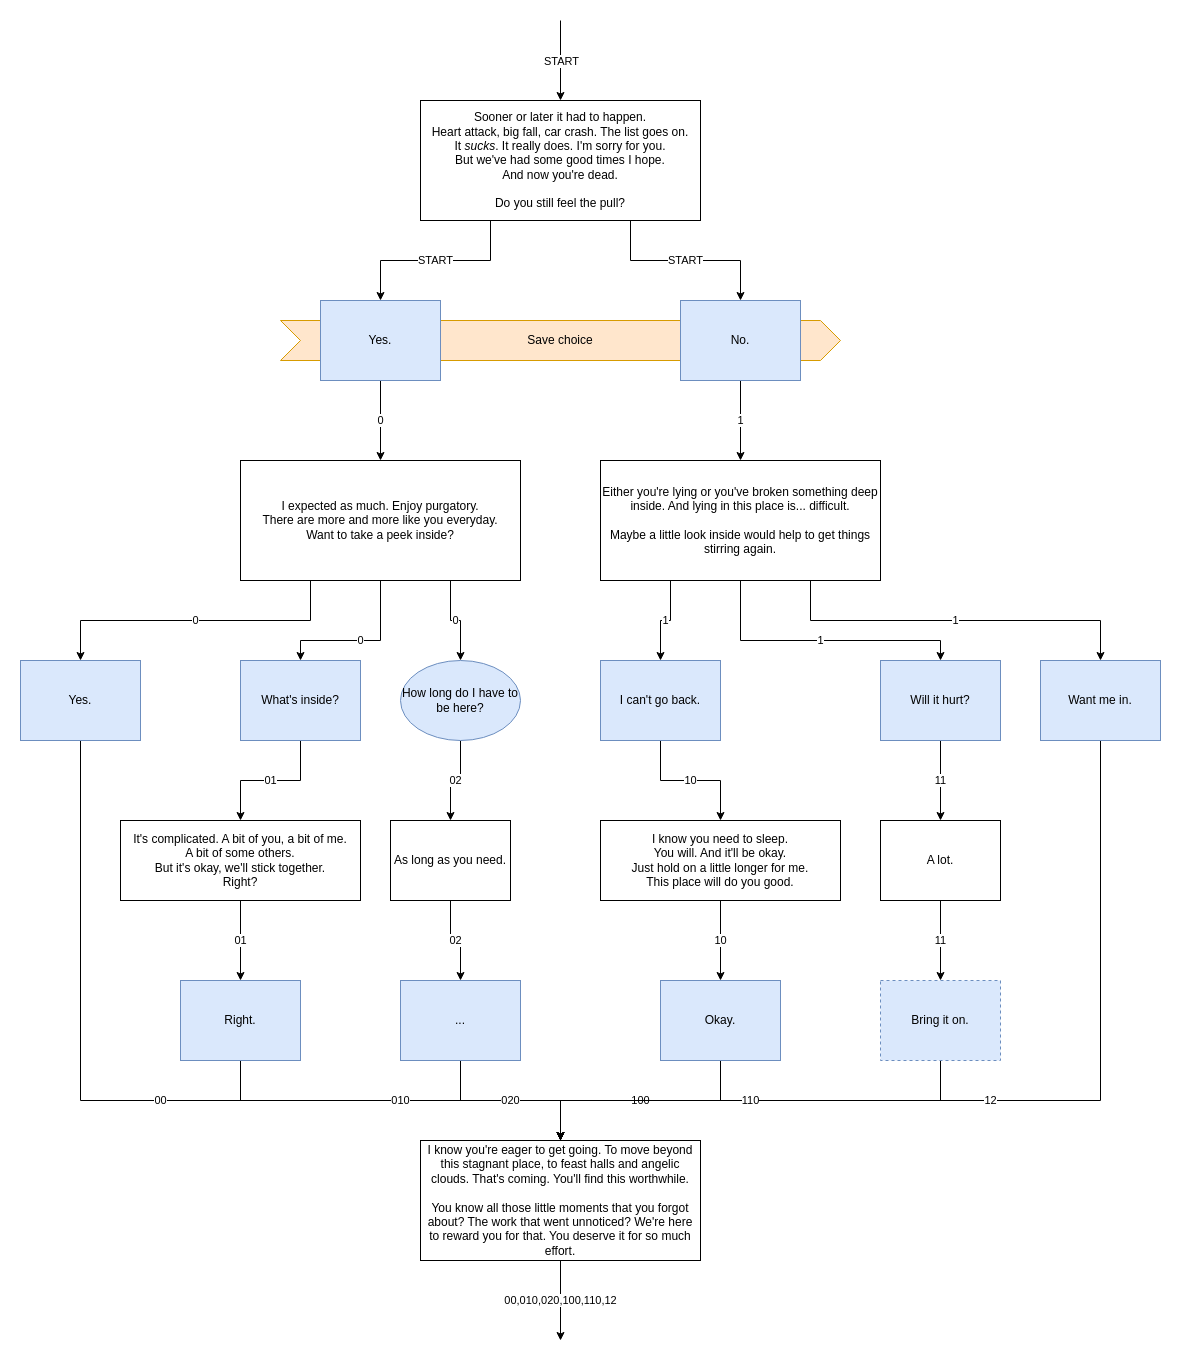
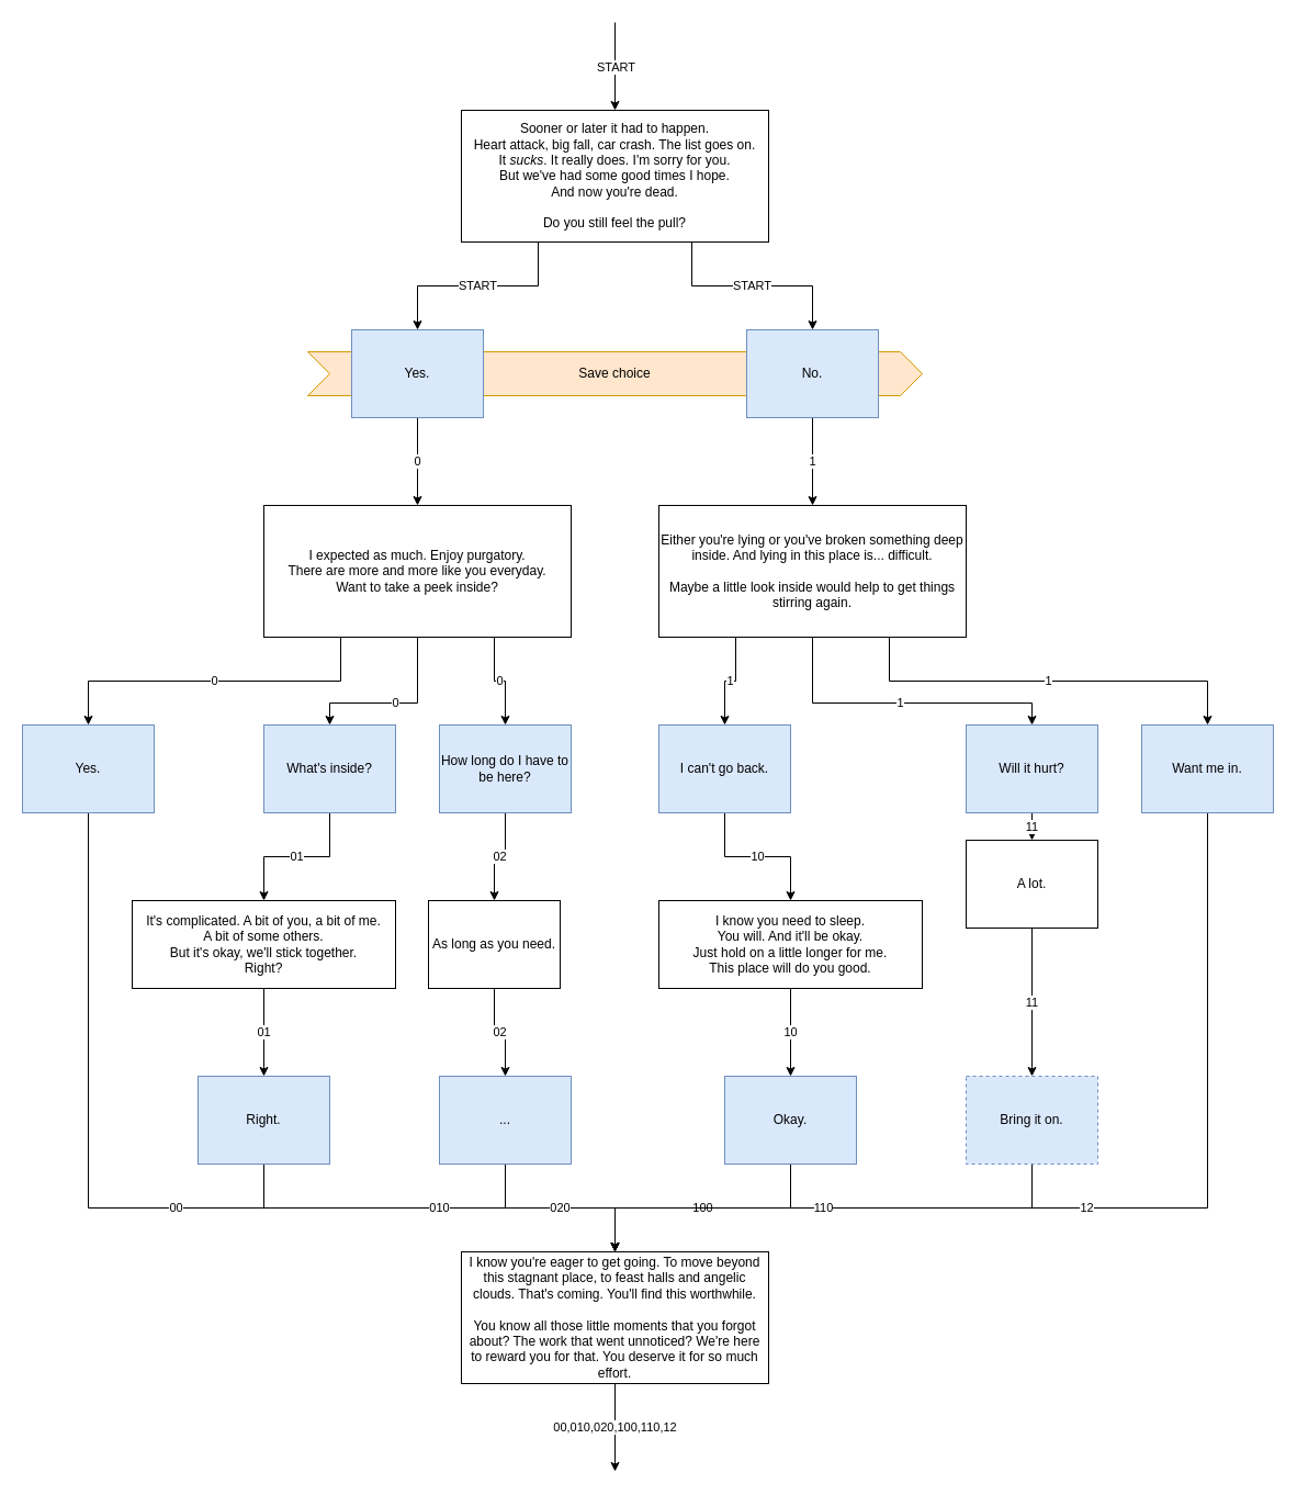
  <mxCell id="0" />
  <mxCell id="1" parent="0" />
  <mxCell id="2" value="Save choice" style="shape=step;perimeter=stepPerimeter;whiteSpace=wrap;html=1;fixedSize=1;fillColor=#ffe6cc;strokeColor=#d79b00;" parent="1" vertex="1"><mxGeometry x="280" y="320" width="560" height="40" as="geometry" /></mxCell>
  <mxCell id="3" value="START" style="edgeStyle=orthogonalEdgeStyle;rounded=0;orthogonalLoop=1;jettySize=auto;html=1;exitX=0.25;exitY=1;exitDx=0;exitDy=0;entryX=0.5;entryY=0;entryDx=0;entryDy=0;" parent="1" source="6" target="8" edge="1"><mxGeometry relative="1" as="geometry" /></mxCell>
  <mxCell id="4" value="START" style="edgeStyle=orthogonalEdgeStyle;rounded=0;orthogonalLoop=1;jettySize=auto;html=1;exitX=0.75;exitY=1;exitDx=0;exitDy=0;" parent="1" source="6" target="10" edge="1"><mxGeometry relative="1" as="geometry" /></mxCell>
  <mxCell id="5" value="START" style="edgeStyle=orthogonalEdgeStyle;rounded=0;orthogonalLoop=1;jettySize=auto;html=1;exitX=0.5;exitY=0;exitDx=0;exitDy=0;startArrow=classic;startFill=1;endArrow=none;endFill=0;" parent="1" source="6" edge="1"><mxGeometry relative="1" as="geometry"><mxPoint x="560" y="20" as="targetPoint" /></mxGeometry></mxCell>
  <mxCell id="6" value="Sooner or later it had to happen.&lt;br&gt;Heart attack, big fall, car crash. The list goes on.&lt;br&gt;It &lt;i&gt;sucks&lt;/i&gt;. It really does. I'm sorry for you.&lt;br&gt;But we've had some good times I hope.&lt;br&gt;And now you're dead.&lt;br&gt;&lt;br&gt;Do you still feel the pull?" style="rounded=0;whiteSpace=wrap;html=1;" parent="1" vertex="1"><mxGeometry x="420" y="100" width="280" height="120" as="geometry" /></mxCell>
  <mxCell id="7" value="0" style="edgeStyle=orthogonalEdgeStyle;rounded=0;orthogonalLoop=1;jettySize=auto;html=1;exitX=0.5;exitY=1;exitDx=0;exitDy=0;entryX=0.5;entryY=0;entryDx=0;entryDy=0;" parent="1" source="8" target="14" edge="1"><mxGeometry relative="1" as="geometry" /></mxCell>
  <mxCell id="8" value="Yes." style="rounded=0;whiteSpace=wrap;html=1;fillColor=#dae8fc;strokeColor=#6c8ebf;" parent="1" vertex="1"><mxGeometry x="320" y="300" width="120" height="80" as="geometry" /></mxCell>
  <mxCell id="9" value="1" style="edgeStyle=orthogonalEdgeStyle;rounded=0;orthogonalLoop=1;jettySize=auto;html=1;exitX=0.5;exitY=1;exitDx=0;exitDy=0;entryX=0.5;entryY=0;entryDx=0;entryDy=0;" parent="1" source="10" target="18" edge="1"><mxGeometry relative="1" as="geometry" /></mxCell>
  <mxCell id="10" value="No." style="rounded=0;whiteSpace=wrap;html=1;fillColor=#dae8fc;strokeColor=#6c8ebf;" parent="1" vertex="1"><mxGeometry x="680" y="300" width="120" height="80" as="geometry" /></mxCell>
  <mxCell id="11" value="0" style="edgeStyle=orthogonalEdgeStyle;rounded=0;orthogonalLoop=1;jettySize=auto;html=1;exitX=0.5;exitY=1;exitDx=0;exitDy=0;entryX=0.5;entryY=0;entryDx=0;entryDy=0;" parent="1" source="14" target="22" edge="1"><mxGeometry relative="1" as="geometry"><Array as="points"><mxPoint x="380" y="640" /><mxPoint x="300" y="640" /></Array></mxGeometry></mxCell>
  <mxCell id="12" value="0" style="edgeStyle=orthogonalEdgeStyle;rounded=0;orthogonalLoop=1;jettySize=auto;html=1;exitX=0.75;exitY=1;exitDx=0;exitDy=0;entryX=0.5;entryY=0;entryDx=0;entryDy=0;" parent="1" source="14" target="20" edge="1"><mxGeometry relative="1" as="geometry" /></mxCell>
  <mxCell id="13" value="0" style="edgeStyle=orthogonalEdgeStyle;rounded=0;orthogonalLoop=1;jettySize=auto;html=1;exitX=0.25;exitY=1;exitDx=0;exitDy=0;entryX=0.5;entryY=0;entryDx=0;entryDy=0;" parent="1" source="14" target="24" edge="1"><mxGeometry relative="1" as="geometry" /></mxCell>
  <mxCell id="14" value="I expected as much. Enjoy purgatory.&lt;br&gt;There are more and more like you everyday.&lt;br&gt;Want to take a peek inside?" style="rounded=0;whiteSpace=wrap;html=1;" parent="1" vertex="1"><mxGeometry x="240" y="460" width="280" height="120" as="geometry" /></mxCell>
  <mxCell id="15" value="1" style="edgeStyle=orthogonalEdgeStyle;rounded=0;orthogonalLoop=1;jettySize=auto;html=1;exitX=0.5;exitY=1;exitDx=0;exitDy=0;entryX=0.5;entryY=0;entryDx=0;entryDy=0;" parent="1" source="18" target="28" edge="1"><mxGeometry relative="1" as="geometry"><Array as="points"><mxPoint x="740" y="640" /><mxPoint x="940" y="640" /></Array></mxGeometry></mxCell>
  <mxCell id="16" value="1" style="edgeStyle=orthogonalEdgeStyle;rounded=0;orthogonalLoop=1;jettySize=auto;html=1;exitX=0.25;exitY=1;exitDx=0;exitDy=0;entryX=0.5;entryY=0;entryDx=0;entryDy=0;" parent="1" source="18" target="26" edge="1"><mxGeometry relative="1" as="geometry" /></mxCell>
  <mxCell id="17" value="1" style="edgeStyle=orthogonalEdgeStyle;rounded=0;orthogonalLoop=1;jettySize=auto;html=1;exitX=0.75;exitY=1;exitDx=0;exitDy=0;entryX=0.5;entryY=0;entryDx=0;entryDy=0;" parent="1" source="18" target="30" edge="1"><mxGeometry relative="1" as="geometry" /></mxCell>
  <mxCell id="18" value="Either you're lying or you've broken something deep inside. And lying in this place is... difficult.&lt;br&gt;&lt;br&gt;Maybe a little look inside would help to get things stirring again." style="rounded=0;whiteSpace=wrap;html=1;" parent="1" vertex="1"><mxGeometry x="600" y="460" width="280" height="120" as="geometry" /></mxCell>
  <mxCell id="19" value="02" style="edgeStyle=orthogonalEdgeStyle;rounded=0;orthogonalLoop=1;jettySize=auto;html=1;exitX=0.5;exitY=1;exitDx=0;exitDy=0;entryX=0.5;entryY=0;entryDx=0;entryDy=0;" parent="1" source="20" target="36" edge="1"><mxGeometry relative="1" as="geometry" /></mxCell>
- <mxCell id="20" value="How long do I have to be here?" style="ellipse;whiteSpace=wrap;html=1;fillColor=#dae8fc;strokeColor=#6c8ebf;" parent="1" vertex="1"><mxGeometry x="400" y="660" width="120" height="80" as="geometry" /></mxCell>
+ <mxCell id="20" value="How long do I have to be here?" style="rounded=0;whiteSpace=wrap;html=1;fillColor=#dae8fc;strokeColor=#6c8ebf;" parent="1" vertex="1"><mxGeometry x="400" y="660" width="120" height="80" as="geometry" /></mxCell>
  <mxCell id="21" value="01" style="edgeStyle=orthogonalEdgeStyle;rounded=0;orthogonalLoop=1;jettySize=auto;html=1;exitX=0.5;exitY=1;exitDx=0;exitDy=0;entryX=0.5;entryY=0;entryDx=0;entryDy=0;" parent="1" source="22" target="32" edge="1"><mxGeometry relative="1" as="geometry" /></mxCell>
  <mxCell id="22" value="What's inside?" style="rounded=0;whiteSpace=wrap;html=1;fillColor=#dae8fc;strokeColor=#6c8ebf;" parent="1" vertex="1"><mxGeometry x="240" y="660" width="120" height="80" as="geometry" /></mxCell>
  <mxCell id="23" value="00" style="edgeStyle=orthogonalEdgeStyle;rounded=0;orthogonalLoop=1;jettySize=auto;html=1;exitX=0.5;exitY=1;exitDx=0;exitDy=0;entryX=0.5;entryY=0;entryDx=0;entryDy=0;" parent="1" source="24" target="48" edge="1"><mxGeometry relative="1" as="geometry"><Array as="points"><mxPoint x="80" y="1100" /><mxPoint x="560" y="1100" /></Array></mxGeometry></mxCell>
  <mxCell id="24" value="Yes." style="rounded=0;whiteSpace=wrap;html=1;fillColor=#dae8fc;strokeColor=#6c8ebf;" parent="1" vertex="1"><mxGeometry x="20" y="660" width="120" height="80" as="geometry" /></mxCell>
  <mxCell id="25" value="10" style="edgeStyle=orthogonalEdgeStyle;rounded=0;orthogonalLoop=1;jettySize=auto;html=1;exitX=0.5;exitY=1;exitDx=0;exitDy=0;entryX=0.5;entryY=0;entryDx=0;entryDy=0;" parent="1" source="26" target="40" edge="1"><mxGeometry relative="1" as="geometry" /></mxCell>
  <mxCell id="26" value="I can't go back." style="rounded=0;whiteSpace=wrap;html=1;fillColor=#dae8fc;strokeColor=#6c8ebf;" parent="1" vertex="1"><mxGeometry x="600" y="660" width="120" height="80" as="geometry" /></mxCell>
  <mxCell id="27" value="11" style="edgeStyle=orthogonalEdgeStyle;rounded=0;orthogonalLoop=1;jettySize=auto;html=1;exitX=0.5;exitY=1;exitDx=0;exitDy=0;entryX=0.5;entryY=0;entryDx=0;entryDy=0;" parent="1" source="28" target="44" edge="1"><mxGeometry relative="1" as="geometry" /></mxCell>
  <mxCell id="28" value="Will it hurt?" style="rounded=0;whiteSpace=wrap;html=1;fillColor=#dae8fc;strokeColor=#6c8ebf;" parent="1" vertex="1"><mxGeometry x="880" y="660" width="120" height="80" as="geometry" /></mxCell>
  <mxCell id="29" value="12" style="edgeStyle=orthogonalEdgeStyle;rounded=0;orthogonalLoop=1;jettySize=auto;html=1;exitX=0.5;exitY=1;exitDx=0;exitDy=0;entryX=0.5;entryY=0;entryDx=0;entryDy=0;" parent="1" source="30" target="48" edge="1"><mxGeometry relative="1" as="geometry"><Array as="points"><mxPoint x="1100" y="1100" /><mxPoint x="560" y="1100" /></Array></mxGeometry></mxCell>
  <mxCell id="30" value="Want me in." style="rounded=0;whiteSpace=wrap;html=1;fillColor=#dae8fc;strokeColor=#6c8ebf;" parent="1" vertex="1"><mxGeometry x="1040" y="660" width="120" height="80" as="geometry" /></mxCell>
  <mxCell id="31" value="01" style="edgeStyle=orthogonalEdgeStyle;rounded=0;orthogonalLoop=1;jettySize=auto;html=1;exitX=0.5;exitY=1;exitDx=0;exitDy=0;entryX=0.5;entryY=0;entryDx=0;entryDy=0;" parent="1" source="32" target="34" edge="1"><mxGeometry relative="1" as="geometry" /></mxCell>
  <mxCell id="32" value="It's complicated. A bit of you, a bit of me.&lt;br&gt;A bit of some others.&lt;br&gt;But it's okay, we'll stick together.&lt;br&gt;Right?" style="rounded=0;whiteSpace=wrap;html=1;" parent="1" vertex="1"><mxGeometry x="120" y="820" width="240" height="80" as="geometry" /></mxCell>
  <mxCell id="33" value="010" style="edgeStyle=orthogonalEdgeStyle;rounded=0;orthogonalLoop=1;jettySize=auto;html=1;exitX=0.5;exitY=1;exitDx=0;exitDy=0;entryX=0.5;entryY=0;entryDx=0;entryDy=0;" parent="1" source="34" target="48" edge="1"><mxGeometry relative="1" as="geometry" /></mxCell>
  <mxCell id="34" value="Right." style="rounded=0;whiteSpace=wrap;html=1;fillColor=#dae8fc;strokeColor=#6c8ebf;" parent="1" vertex="1"><mxGeometry x="180" y="980" width="120" height="80" as="geometry" /></mxCell>
  <mxCell id="35" value="02" style="edgeStyle=orthogonalEdgeStyle;rounded=0;orthogonalLoop=1;jettySize=auto;html=1;exitX=0.5;exitY=1;exitDx=0;exitDy=0;entryX=0.5;entryY=0;entryDx=0;entryDy=0;" parent="1" source="36" target="38" edge="1"><mxGeometry relative="1" as="geometry" /></mxCell>
  <mxCell id="36" value="As long as you need." style="rounded=0;whiteSpace=wrap;html=1;" parent="1" vertex="1"><mxGeometry x="390" y="820" width="120" height="80" as="geometry" /></mxCell>
  <mxCell id="37" value="020" style="edgeStyle=orthogonalEdgeStyle;rounded=0;orthogonalLoop=1;jettySize=auto;html=1;exitX=0.5;exitY=1;exitDx=0;exitDy=0;entryX=0.5;entryY=0;entryDx=0;entryDy=0;" parent="1" source="38" target="48" edge="1"><mxGeometry relative="1" as="geometry" /></mxCell>
  <mxCell id="38" value="..." style="rounded=0;whiteSpace=wrap;html=1;fillColor=#dae8fc;strokeColor=#6c8ebf;" parent="1" vertex="1"><mxGeometry x="400" y="980" width="120" height="80" as="geometry" /></mxCell>
  <mxCell id="39" value="10" style="edgeStyle=orthogonalEdgeStyle;rounded=0;orthogonalLoop=1;jettySize=auto;html=1;exitX=0.5;exitY=1;exitDx=0;exitDy=0;entryX=0.5;entryY=0;entryDx=0;entryDy=0;" parent="1" source="40" target="42" edge="1"><mxGeometry relative="1" as="geometry" /></mxCell>
  <mxCell id="40" value="I know you need to sleep.&lt;br&gt;You will. And it'll be okay.&lt;br&gt;Just hold on a little longer for me.&lt;br&gt;This place will do you good." style="rounded=0;whiteSpace=wrap;html=1;" parent="1" vertex="1"><mxGeometry x="600" y="820" width="240" height="80" as="geometry" /></mxCell>
  <mxCell id="41" value="100" style="edgeStyle=orthogonalEdgeStyle;rounded=0;orthogonalLoop=1;jettySize=auto;html=1;exitX=0.5;exitY=1;exitDx=0;exitDy=0;entryX=0.5;entryY=0;entryDx=0;entryDy=0;" parent="1" source="42" target="48" edge="1"><mxGeometry relative="1" as="geometry" /></mxCell>
  <mxCell id="42" value="Okay." style="rounded=0;whiteSpace=wrap;html=1;fillColor=#dae8fc;strokeColor=#6c8ebf;" parent="1" vertex="1"><mxGeometry x="660" y="980" width="120" height="80" as="geometry" /></mxCell>
  <mxCell id="43" value="11" style="edgeStyle=orthogonalEdgeStyle;rounded=0;orthogonalLoop=1;jettySize=auto;html=1;exitX=0.5;exitY=1;exitDx=0;exitDy=0;entryX=0.5;entryY=0;entryDx=0;entryDy=0;" parent="1" source="44" target="46" edge="1"><mxGeometry relative="1" as="geometry" /></mxCell>
- <mxCell id="44" value="A lot." style="rounded=0;whiteSpace=wrap;html=1;" parent="1" vertex="1"><mxGeometry x="880" y="820" width="120" height="80" as="geometry" /></mxCell>
+ <mxCell id="44" value="A lot." style="rounded=0;whiteSpace=wrap;html=1;" parent="1" vertex="1"><mxGeometry x="880" y="765" width="120" height="80" as="geometry" /></mxCell>
  <mxCell id="45" value="110" style="edgeStyle=orthogonalEdgeStyle;rounded=0;orthogonalLoop=1;jettySize=auto;html=1;exitX=0.5;exitY=1;exitDx=0;exitDy=0;entryX=0.5;entryY=0;entryDx=0;entryDy=0;" parent="1" source="46" target="48" edge="1"><mxGeometry relative="1" as="geometry" /></mxCell>
  <mxCell id="46" value="Bring it on." style="rounded=0;whiteSpace=wrap;html=1;fillColor=#dae8fc;strokeColor=#6c8ebf;dashed=1;" parent="1" vertex="1"><mxGeometry x="880" y="980" width="120" height="80" as="geometry" /></mxCell>
  <mxCell id="47" value="00,010,020,100,110,12" style="edgeStyle=orthogonalEdgeStyle;rounded=0;orthogonalLoop=1;jettySize=auto;html=1;exitX=0.5;exitY=1;exitDx=0;exitDy=0;startArrow=none;startFill=0;endArrow=classic;endFill=1;" parent="1" source="48" edge="1"><mxGeometry relative="1" as="geometry"><mxPoint x="560" y="1340" as="targetPoint" /></mxGeometry></mxCell>
  <mxCell id="48" value="I know you're eager to get going. To move beyond this stagnant place, to feast halls and angelic clouds. That's coming. You'll find this worthwhile.&lt;br&gt;&lt;br&gt;You know all those little moments that you forgot about? The work that went unnoticed? We're here to reward you for that. You deserve it for so much effort." style="rounded=0;whiteSpace=wrap;html=1;" parent="1" vertex="1"><mxGeometry x="420" y="1140" width="280" height="120" as="geometry" /></mxCell>
